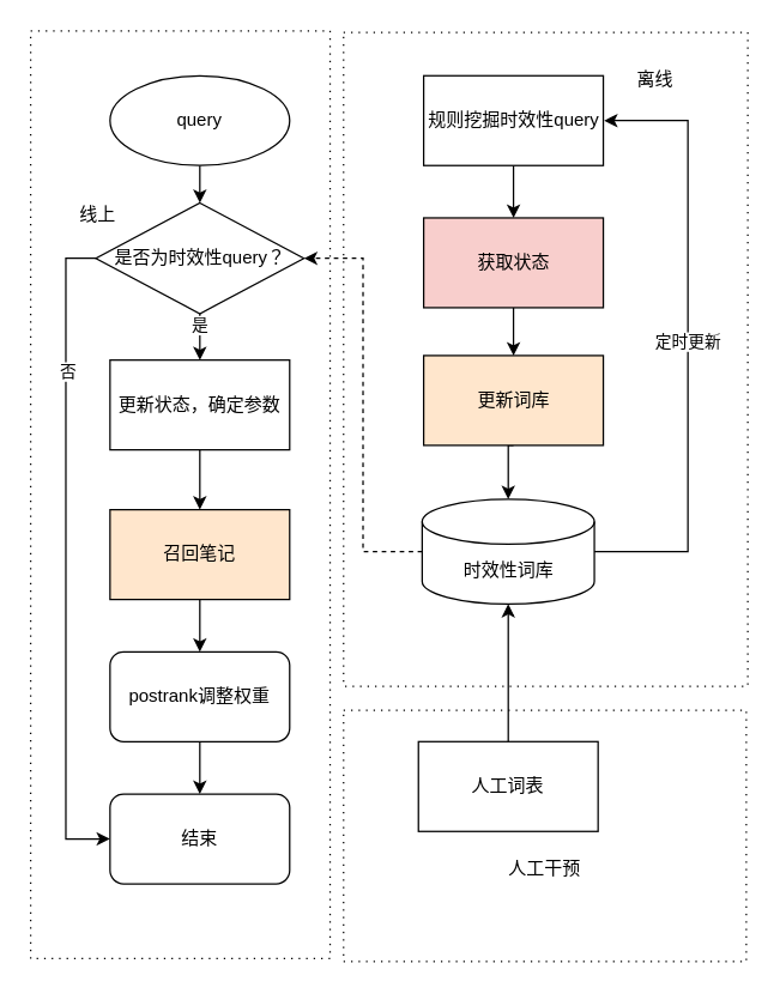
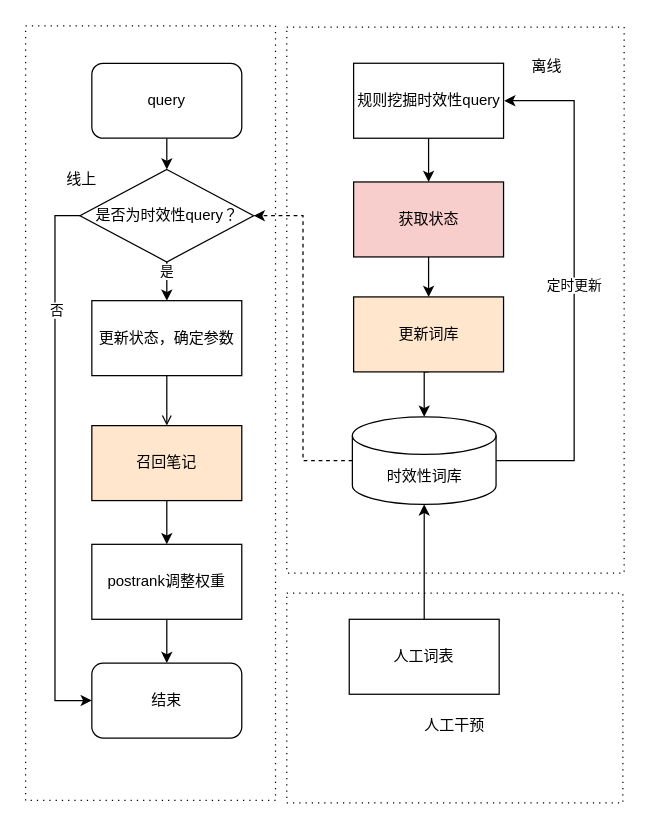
  <mxCell id="0" />
  <mxCell id="1" parent="0" />
  <mxCell id="2" value="&lt;br&gt;&lt;br&gt;&lt;br&gt;人工干预" style="rounded=0;whiteSpace=wrap;html=1;dashed=1;dashPattern=1 4;" vertex="1" parent="1"><mxGeometry x="229" y="474" width="269" height="168" as="geometry" /></mxCell>
  <mxCell id="3" value="线上&amp;nbsp; &amp;nbsp; &amp;nbsp; &amp;nbsp; &amp;nbsp; &amp;nbsp; &amp;nbsp; &amp;nbsp; &amp;nbsp; &amp;nbsp; &amp;nbsp; &amp;nbsp; &amp;nbsp; &amp;nbsp; &amp;nbsp; &amp;nbsp; &amp;nbsp;&lt;br&gt;&lt;br&gt;&lt;br&gt;&lt;br&gt;&amp;nbsp; &amp;nbsp; &amp;nbsp; &amp;nbsp; &amp;nbsp; &amp;nbsp; &amp;nbsp; &amp;nbsp; &amp;nbsp; &amp;nbsp; &amp;nbsp; &amp;nbsp; &amp;nbsp; &amp;nbsp; &amp;nbsp; &amp;nbsp; &amp;nbsp; &amp;nbsp; &amp;nbsp;&lt;br&gt;&lt;br&gt;&lt;br&gt;&lt;br&gt;&lt;br&gt;&lt;br&gt;&lt;br&gt;&lt;br&gt;&lt;br&gt;&lt;br&gt;&lt;br&gt;&lt;br&gt;&lt;br&gt;&lt;br&gt;&lt;br&gt;&lt;br&gt;&lt;br&gt;&lt;br&gt;&lt;br&gt;&lt;br&gt;&lt;br&gt;&lt;br&gt;&lt;br&gt;" style="rounded=0;whiteSpace=wrap;html=1;dashed=1;dashPattern=1 4;" vertex="1" parent="1"><mxGeometry x="20" y="20" width="200" height="620" as="geometry" /></mxCell>
  <mxCell id="4" value="&amp;nbsp; &amp;nbsp; &amp;nbsp; &amp;nbsp; &amp;nbsp; &amp;nbsp; &amp;nbsp; &amp;nbsp; &amp;nbsp; &amp;nbsp; &amp;nbsp; &amp;nbsp; &amp;nbsp; &amp;nbsp; &amp;nbsp; &amp;nbsp; &amp;nbsp; &amp;nbsp; &amp;nbsp; &amp;nbsp; &amp;nbsp; &amp;nbsp; 离线&lt;br&gt;&lt;br&gt;&lt;br&gt;&lt;br&gt;&lt;br&gt;&lt;br&gt;&lt;br&gt;&lt;br&gt;&lt;br&gt;&lt;br&gt;&lt;br&gt;&lt;br&gt;&lt;br&gt;&lt;br&gt;&lt;br&gt;&lt;br&gt;&lt;br&gt;&lt;br&gt;&lt;br&gt;&lt;br&gt;&lt;br&gt;&lt;br&gt;&lt;br&gt;&lt;br&gt;&lt;br&gt;&lt;br&gt;&lt;br&gt;" style="rounded=0;whiteSpace=wrap;html=1;dashed=1;dashPattern=1 4;" vertex="1" parent="1"><mxGeometry x="229" y="21" width="270" height="437" as="geometry" /></mxCell>
  <mxCell id="5" style="edgeStyle=orthogonalEdgeStyle;rounded=0;orthogonalLoop=1;jettySize=auto;html=1;exitX=0.5;exitY=1;exitDx=0;exitDy=0;entryX=0.5;entryY=0;entryDx=0;entryDy=0;" edge="1" parent="1" source="6" target="25"><mxGeometry relative="1" as="geometry" /></mxCell>
- <mxCell id="6" value="query" style="ellipse;whiteSpace=wrap;html=1;" vertex="1" parent="1"><mxGeometry x="73" y="50" width="120" height="60" as="geometry" /></mxCell>
+ <mxCell id="6" value="query" style="rounded=1;whiteSpace=wrap;html=1;" vertex="1" parent="1"><mxGeometry x="73" y="50" width="120" height="60" as="geometry" /></mxCell>
  <mxCell id="7" style="edgeStyle=orthogonalEdgeStyle;rounded=0;orthogonalLoop=1;jettySize=auto;html=1;exitX=0.5;exitY=1;exitDx=0;exitDy=0;" edge="1" parent="1" source="8" target="13"><mxGeometry relative="1" as="geometry" /></mxCell>
  <mxCell id="8" value="规则挖掘时效性query" style="rounded=0;whiteSpace=wrap;html=1;" vertex="1" parent="1"><mxGeometry x="282.5" y="50" width="120" height="60" as="geometry" /></mxCell>
  <mxCell id="9" value="定时更新" style="edgeStyle=orthogonalEdgeStyle;rounded=0;orthogonalLoop=1;jettySize=auto;html=1;exitX=1;exitY=0.5;exitDx=0;exitDy=0;exitPerimeter=0;" edge="1" parent="1" source="11"><mxGeometry relative="1" as="geometry"><mxPoint x="403" y="80" as="targetPoint" /><Array as="points"><mxPoint x="459" y="368" /><mxPoint x="459" y="80" /></Array></mxGeometry></mxCell>
  <mxCell id="10" style="edgeStyle=orthogonalEdgeStyle;rounded=0;orthogonalLoop=1;jettySize=auto;html=1;exitX=0;exitY=0.5;exitDx=0;exitDy=0;exitPerimeter=0;entryX=1;entryY=0.5;entryDx=0;entryDy=0;dashed=1;" edge="1" parent="1" source="11" target="25"><mxGeometry relative="1" as="geometry" /></mxCell>
  <mxCell id="11" value="时效性词库" style="shape=cylinder3;whiteSpace=wrap;html=1;boundedLbl=1;backgroundOutline=1;size=15;" vertex="1" parent="1"><mxGeometry x="281.5" y="333" width="115" height="70" as="geometry" /></mxCell>
  <mxCell id="12" style="edgeStyle=orthogonalEdgeStyle;rounded=0;orthogonalLoop=1;jettySize=auto;html=1;exitX=0.5;exitY=1;exitDx=0;exitDy=0;" edge="1" parent="1" source="13" target="29"><mxGeometry relative="1" as="geometry" /></mxCell>
  <mxCell id="13" value="获取状态" style="rounded=0;whiteSpace=wrap;html=1;fillColor=#f8cecc;" vertex="1" parent="1"><mxGeometry x="282.5" y="145" width="120" height="60" as="geometry" /></mxCell>
- <mxCell id="14" style="edgeStyle=orthogonalEdgeStyle;rounded=0;orthogonalLoop=1;jettySize=auto;html=1;entryX=0.5;entryY=0;entryDx=0;entryDy=0;" edge="1" parent="1" source="15" target="17"><mxGeometry relative="1" as="geometry" /></mxCell>
+ <mxCell id="14" style="edgeStyle=orthogonalEdgeStyle;rounded=0;orthogonalLoop=1;jettySize=auto;html=1;entryX=0.5;entryY=0;entryDx=0;entryDy=0;endArrow=open;" edge="1" parent="1" source="15" target="17"><mxGeometry relative="1" as="geometry" /></mxCell>
  <mxCell id="15" value="更新状态，确定参数" style="rounded=0;whiteSpace=wrap;html=1;" vertex="1" parent="1"><mxGeometry x="73" y="240" width="120" height="60" as="geometry" /></mxCell>
  <mxCell id="16" style="edgeStyle=orthogonalEdgeStyle;rounded=0;orthogonalLoop=1;jettySize=auto;html=1;exitX=0.5;exitY=1;exitDx=0;exitDy=0;entryX=0.5;entryY=0;entryDx=0;entryDy=0;" edge="1" parent="1" source="17" target="19"><mxGeometry relative="1" as="geometry" /></mxCell>
  <mxCell id="17" value="&lt;span&gt;召回笔记&lt;/span&gt;" style="rounded=0;whiteSpace=wrap;html=1;fillColor=#ffe6cc;" vertex="1" parent="1"><mxGeometry x="73" y="340" width="120" height="60" as="geometry" /></mxCell>
  <mxCell id="18" style="edgeStyle=orthogonalEdgeStyle;rounded=0;orthogonalLoop=1;jettySize=auto;html=1;exitX=0.5;exitY=1;exitDx=0;exitDy=0;entryX=0.5;entryY=0;entryDx=0;entryDy=0;" edge="1" parent="1" source="19" target="20"><mxGeometry relative="1" as="geometry" /></mxCell>
- <mxCell id="19" value="postrank调整权重" style="whiteSpace=wrap;html=1;rounded=1;" vertex="1" parent="1"><mxGeometry x="73" y="435" width="120" height="60" as="geometry" /></mxCell>
+ <mxCell id="19" value="postrank调整权重" style="rounded=0;whiteSpace=wrap;html=1;" vertex="1" parent="1"><mxGeometry x="73" y="435" width="120" height="60" as="geometry" /></mxCell>
  <mxCell id="20" value="结束" style="rounded=1;whiteSpace=wrap;html=1;" vertex="1" parent="1"><mxGeometry x="73" y="530" width="120" height="60" as="geometry" /></mxCell>
  <mxCell id="21" style="edgeStyle=orthogonalEdgeStyle;rounded=0;orthogonalLoop=1;jettySize=auto;html=1;entryX=0.5;entryY=0;entryDx=0;entryDy=0;" edge="1" parent="1" source="25" target="15"><mxGeometry relative="1" as="geometry" /></mxCell>
  <mxCell id="22" value="是" style="edgeLabel;html=1;align=center;verticalAlign=middle;resizable=0;points=[];" vertex="1" connectable="0" parent="21"><mxGeometry x="0.184" y="4" relative="1" as="geometry"><mxPoint x="-5" y="-4" as="offset" /></mxGeometry></mxCell>
  <mxCell id="23" style="edgeStyle=orthogonalEdgeStyle;rounded=0;orthogonalLoop=1;jettySize=auto;html=1;exitX=0;exitY=0.5;exitDx=0;exitDy=0;entryX=0;entryY=0.5;entryDx=0;entryDy=0;" edge="1" parent="1" source="25" target="20"><mxGeometry relative="1" as="geometry" /></mxCell>
  <mxCell id="24" value="否" style="edgeLabel;html=1;align=center;verticalAlign=middle;resizable=0;points=[];" vertex="1" connectable="0" parent="23"><mxGeometry x="-0.566" y="1" relative="1" as="geometry"><mxPoint as="offset" /></mxGeometry></mxCell>
  <mxCell id="25" value="是否为时效性query？" style="rhombus;whiteSpace=wrap;html=1;" vertex="1" parent="1"><mxGeometry x="63.5" y="135" width="139" height="74" as="geometry" /></mxCell>
  <mxCell id="26" style="edgeStyle=orthogonalEdgeStyle;rounded=0;orthogonalLoop=1;jettySize=auto;html=1;entryX=0.5;entryY=1;entryDx=0;entryDy=0;entryPerimeter=0;" edge="1" parent="1" source="27" target="11"><mxGeometry relative="1" as="geometry" /></mxCell>
  <mxCell id="27" value="人工词表" style="rounded=0;whiteSpace=wrap;html=1;" vertex="1" parent="1"><mxGeometry x="279" y="495" width="120" height="60" as="geometry" /></mxCell>
  <mxCell id="28" style="edgeStyle=orthogonalEdgeStyle;rounded=0;orthogonalLoop=1;jettySize=auto;html=1;exitX=0.5;exitY=1;exitDx=0;exitDy=0;entryX=0.5;entryY=0;entryDx=0;entryDy=0;entryPerimeter=0;" edge="1" parent="1" source="29" target="11"><mxGeometry relative="1" as="geometry" /></mxCell>
  <mxCell id="29" value="更新词库" style="rounded=0;whiteSpace=wrap;html=1;fillColor=#ffe6cc;" vertex="1" parent="1"><mxGeometry x="282.5" y="237" width="120" height="60" as="geometry" /></mxCell>
